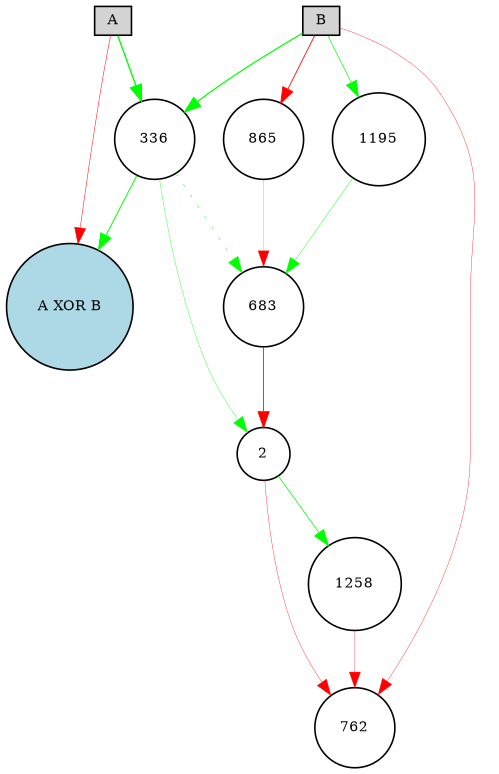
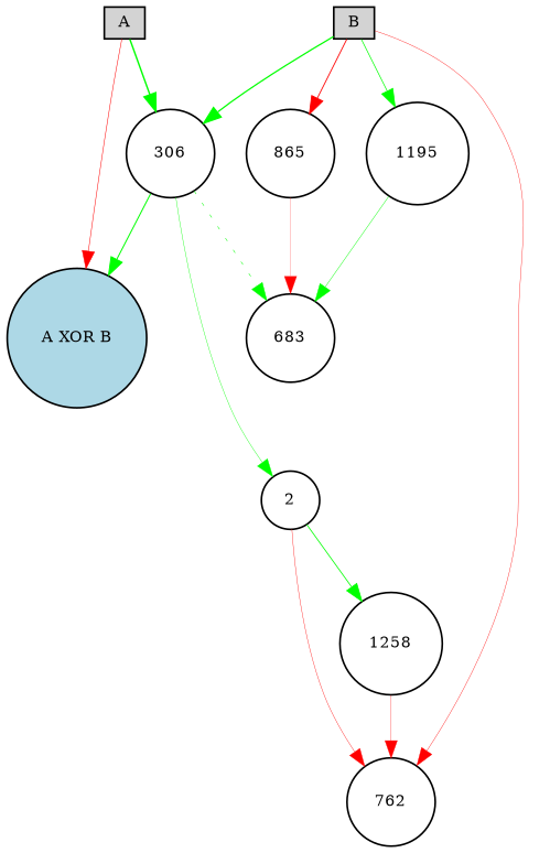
  digraph {
    node [fillcolor=white fontsize=9 shape=circle style=filled]
    edge [color=green style=solid]
    A [fillcolor=lightgray height=0.2 shape=box width=0.2]
    "A XOR B" [fillcolor=lightblue height=0.2 width=0.2]
-   336 [height=0.2 width=0.2]
+   336 [height=0.2 width=0.2 label=306]
    683 [height=0.2 width=0.2]
    2 [height=0.2 width=0.2]
    B [fillcolor=lightgray height=0.2 shape=box width=0.2]
    865 [height=0.2 width=0.2]
    1195 [height=0.2 width=0.2]
    762 [height=0.2 width=0.2]
    1258 [height=0.2 width=0.2]
    A -> "A XOR B" [color=red penwidth=0.30610683508022896]
    A -> 336 [penwidth=0.861329824006845]
    336 -> "A XOR B" [penwidth=0.6049114035040435]
    336 -> 683 [penwidth=0.3050980797465168 style=dotted]
    336 -> 2 [penwidth=0.2270489541525322]
-   683 -> 2 [color=red penwidth=0.5184692080583903]
    2 -> 762 [color=red penwidth=0.21976244956075822]
    2 -> 1258 [penwidth=0.4759966438878843]
    B -> 336 [penwidth=0.7499412604954041]
    B -> 865 [color=red penwidth=0.5241211313984573]
    B -> 1195 [penwidth=0.42364271195965353]
    B -> 762 [color=red penwidth=0.22154090825352302]
    865 -> 683 [color=red penwidth=0.12193394586405898]
    1195 -> 683 [penwidth=0.26119225784485]
    1258 -> 762 [color=red penwidth=0.1800331461839927]
  }
